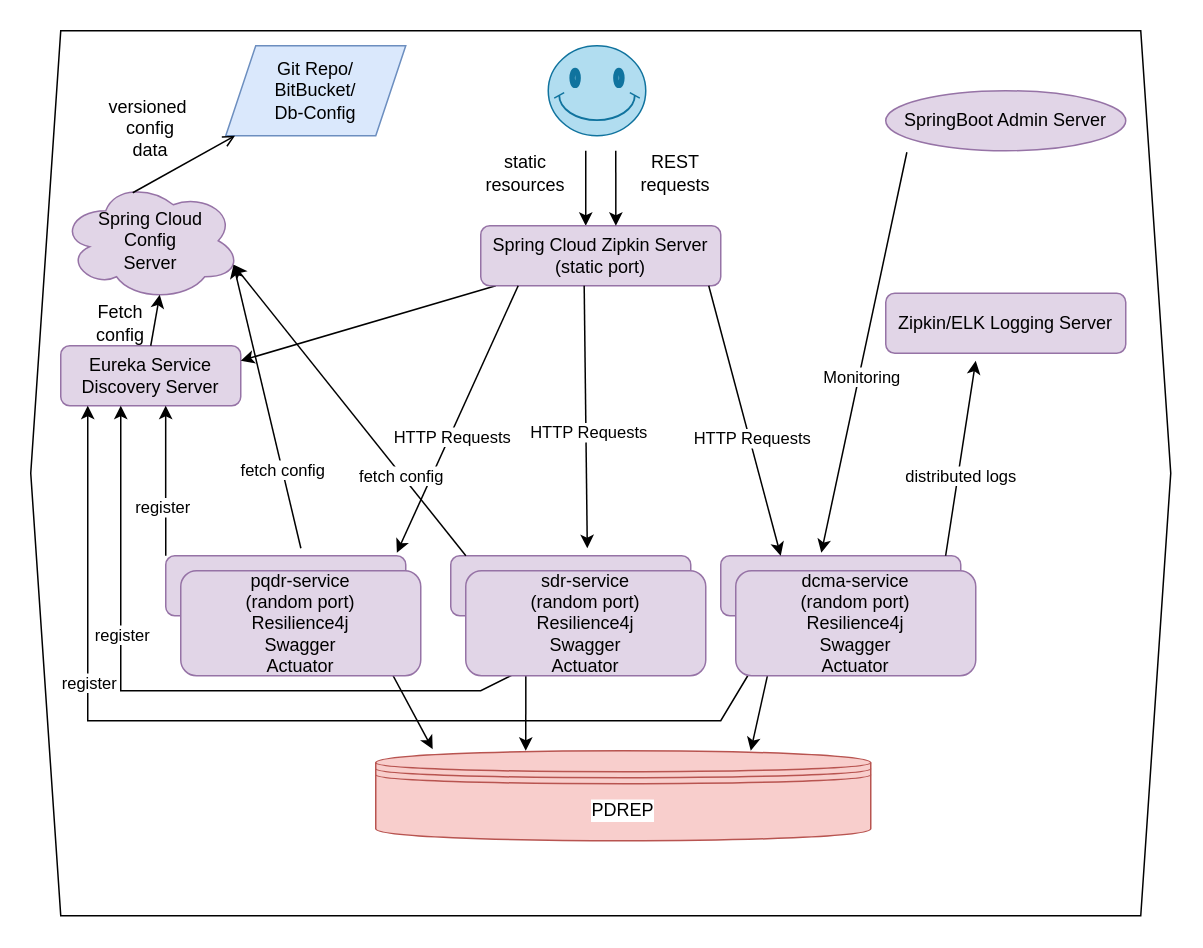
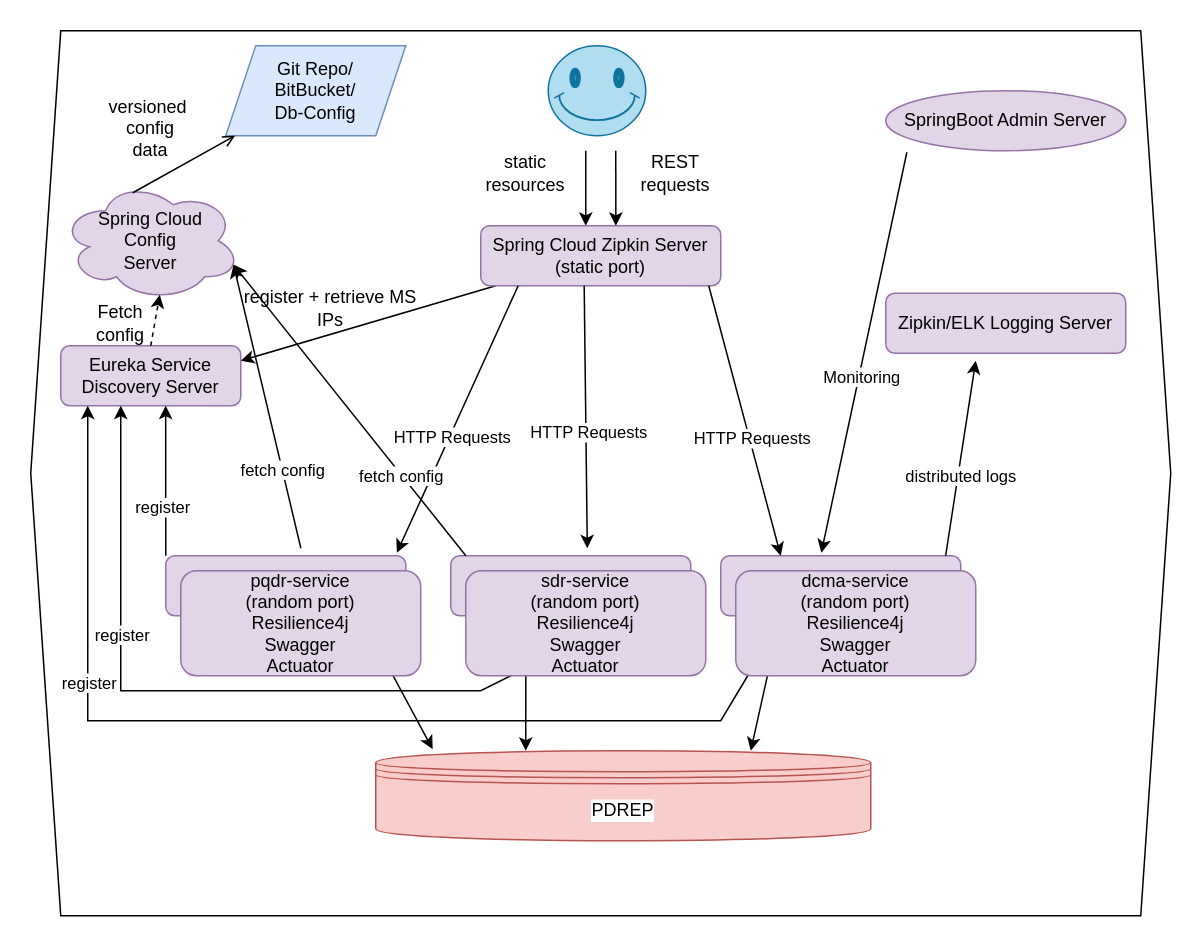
  <mxCell id="0" />
  <mxCell id="1" parent="0" />
  <mxCell id="2" value="" style="shape=hexagon;perimeter=hexagonPerimeter2;whiteSpace=wrap;html=1;fixedSize=1;labelBackgroundColor=default;fillColor=default;strokeColor=default;fontColor=default;" vertex="1" parent="1"><mxGeometry x="20" width="760" height="590" as="geometry" y="20" /></mxCell>
  <mxCell id="3" value="" style="verticalLabelPosition=bottom;verticalAlign=top;html=1;shape=mxgraph.basic.smiley;fillColor=#b1ddf0;strokeColor=#10739e;fontColor=default;" vertex="1" parent="1"><mxGeometry x="365" y="30" width="65" height="60" as="geometry" /></mxCell>
  <mxCell id="4" value="" style="endArrow=classic;html=1;rounded=0;fontColor=default;strokeColor=default;labelBackgroundColor=default;" edge="1" parent="1"><mxGeometry width="50" height="50" relative="1" as="geometry"><mxPoint x="390" y="100" as="sourcePoint" /><mxPoint x="390" y="150" as="targetPoint" /></mxGeometry></mxCell>
  <mxCell id="5" value="static resources" style="text;html=1;strokeColor=none;fillColor=none;align=center;verticalAlign=middle;whiteSpace=wrap;rounded=0;fontColor=default;" vertex="1" parent="1"><mxGeometry x="320" y="100" width="60" height="30" as="geometry" /></mxCell>
  <mxCell id="6" value="" style="endArrow=classic;html=1;rounded=0;fontColor=default;strokeColor=default;labelBackgroundColor=default;startArrow=none;" edge="1" parent="1" source="17"><mxGeometry width="50" height="50" relative="1" as="geometry"><mxPoint x="410" y="100" as="sourcePoint" /><mxPoint x="410" y="150" as="targetPoint" /><Array as="points" /></mxGeometry></mxCell>
  <mxCell id="7" value="REST requests" style="text;html=1;strokeColor=none;fillColor=none;align=center;verticalAlign=middle;whiteSpace=wrap;rounded=0;fontColor=default;" vertex="1" parent="1"><mxGeometry x="420" y="100" width="60" height="30" as="geometry" /></mxCell>
  <mxCell id="8" value="Git Repo/&lt;br&gt;BitBucket/&lt;br&gt;Db-Config&lt;br&gt;" style="shape=parallelogram;perimeter=parallelogramPerimeter;whiteSpace=wrap;html=1;fixedSize=1;strokeColor=#6c8ebf;fillColor=#dae8fc;fontColor=default;" vertex="1" parent="1"><mxGeometry x="150" y="30" width="120" height="60" as="geometry" /></mxCell>
  <mxCell id="9" value="Spring Cloud&lt;br&gt;Config&lt;br&gt;Server" style="ellipse;shape=cloud;whiteSpace=wrap;html=1;strokeColor=#9673a6;fillColor=#e1d5e7;fontColor=default;" vertex="1" parent="1"><mxGeometry x="40" y="120" width="120" height="80" as="geometry" /></mxCell>
  <mxCell id="10" value="" style="endArrow=open;html=1;rounded=0;labelBackgroundColor=default;fontColor=default;strokeColor=default;exitX=0.4;exitY=0.1;exitDx=0;exitDy=0;exitPerimeter=0;" edge="1" parent="1" source="9" target="8"><mxGeometry width="50" height="50" relative="1" as="geometry"><mxPoint x="380" y="220" as="sourcePoint" /><mxPoint x="420" y="179" as="targetPoint" /><Array as="points" /></mxGeometry></mxCell>
  <mxCell id="11" value="Eureka Service Discovery Server" style="rounded=1;whiteSpace=wrap;html=1;strokeColor=#9673a6;fillColor=#e1d5e7;fontColor=default;" vertex="1" parent="1"><mxGeometry x="40" y="230" width="120" height="40" as="geometry" /></mxCell>
- <mxCell id="12" value="" style="endArrow=classic;html=1;rounded=0;labelBackgroundColor=default;fontColor=default;strokeColor=default;entryX=0.55;entryY=0.95;entryDx=0;entryDy=0;entryPerimeter=0;exitX=0.5;exitY=0;exitDx=0;exitDy=0;" edge="1" parent="1" source="11" target="9"><mxGeometry width="50" height="50" relative="1" as="geometry"><mxPoint x="370" y="290" as="sourcePoint" /><mxPoint x="420" y="240" as="targetPoint" /></mxGeometry></mxCell>
+ <mxCell id="12" value="" style="endArrow=classic;html=1;rounded=0;labelBackgroundColor=default;fontColor=default;strokeColor=default;entryX=0.55;entryY=0.95;entryDx=0;entryDy=0;entryPerimeter=0;exitX=0.5;exitY=0;exitDx=0;exitDy=0;dashed=1;" edge="1" parent="1" source="11" target="9"><mxGeometry width="50" height="50" relative="1" as="geometry"><mxPoint x="370" y="290" as="sourcePoint" /><mxPoint x="420" y="240" as="targetPoint" /></mxGeometry></mxCell>
  <mxCell id="13" value="versioned&amp;nbsp;&lt;br&gt;config data" style="text;html=1;strokeColor=none;fillColor=none;align=center;verticalAlign=middle;whiteSpace=wrap;rounded=0;fontColor=default;" vertex="1" parent="1"><mxGeometry x="70" y="70" width="60" height="30" as="geometry" /></mxCell>
  <mxCell id="14" value="Fetch config" style="text;html=1;strokeColor=none;fillColor=none;align=center;verticalAlign=middle;whiteSpace=wrap;rounded=0;fontColor=default;" vertex="1" parent="1"><mxGeometry x="50" y="200" width="60" height="30" as="geometry" /></mxCell>
  <mxCell id="15" value="" style="endArrow=classic;html=1;rounded=0;labelBackgroundColor=default;fontColor=default;strokeColor=default;entryX=1;entryY=0.25;entryDx=0;entryDy=0;exitX=0.018;exitY=1;exitDx=0;exitDy=0;exitPerimeter=0;" edge="1" parent="1" target="11"><mxGeometry width="50" height="50" relative="1" as="geometry"><mxPoint x="330.02" y="190" as="sourcePoint" /><mxPoint x="420" y="230" as="targetPoint" /></mxGeometry></mxCell>
+ <mxCell id="16" value="register + retrieve MS IPs" style="text;html=1;strokeColor=none;fillColor=none;align=center;verticalAlign=middle;whiteSpace=wrap;rounded=0;fontColor=default;" vertex="1" parent="1"><mxGeometry x="160" y="190" width="120" height="30" as="geometry" /></mxCell>
  <mxCell id="17" value="Spring Cloud Zipkin Server&lt;br&gt;(static port)" style="rounded=1;whiteSpace=wrap;html=1;strokeColor=#9673a6;fillColor=#e1d5e7;fontColor=default;" vertex="1" parent="1"><mxGeometry x="320" y="150" width="160" height="40" as="geometry" /></mxCell>
  <mxCell id="18" value="" style="endArrow=classic;html=1;rounded=0;fontColor=default;strokeColor=default;labelBackgroundColor=default;entryX=0.563;entryY=0;entryDx=0;entryDy=0;entryPerimeter=0;" edge="1" parent="1" target="17"><mxGeometry width="50" height="50" relative="1" as="geometry"><mxPoint x="410" y="100" as="sourcePoint" /><mxPoint x="400" y="160" as="targetPoint" /></mxGeometry></mxCell>
  <mxCell id="19" value="" style="rounded=1;whiteSpace=wrap;html=1;strokeColor=#9673a6;fillColor=#e1d5e7;fontColor=default;" vertex="1" parent="1"><mxGeometry x="110" y="370" width="160" height="40" as="geometry" /></mxCell>
  <mxCell id="20" value="" style="rounded=1;whiteSpace=wrap;html=1;strokeColor=#9673a6;fillColor=#e1d5e7;fontColor=default;" vertex="1" parent="1"><mxGeometry x="300" y="370" width="160" height="40" as="geometry" /></mxCell>
  <mxCell id="21" value="" style="rounded=1;whiteSpace=wrap;html=1;strokeColor=#9673a6;fillColor=#e1d5e7;fontColor=default;direction=west;" vertex="1" parent="1"><mxGeometry x="480" y="370" width="160" height="40" as="geometry" /></mxCell>
  <mxCell id="22" value="" style="endArrow=classic;html=1;rounded=0;labelBackgroundColor=default;fontColor=default;strokeColor=default;entryX=0.583;entryY=1;entryDx=0;entryDy=0;exitX=0;exitY=0;exitDx=0;exitDy=0;entryPerimeter=0;" edge="1" parent="1" source="19" target="11"><mxGeometry width="50" height="50" relative="1" as="geometry"><mxPoint x="340.02" y="200" as="sourcePoint" /><mxPoint x="170" y="250" as="targetPoint" /></mxGeometry></mxCell>
  <mxCell id="23" value="register" style="edgeLabel;html=1;align=center;verticalAlign=middle;resizable=0;points=[];fontColor=default;" vertex="1" connectable="0" parent="22"><mxGeometry x="-0.338" y="2" relative="1" as="geometry"><mxPoint as="offset" /></mxGeometry></mxCell>
  <mxCell id="24" value="" style="endArrow=classic;html=1;rounded=0;labelBackgroundColor=default;fontColor=default;strokeColor=default;" edge="1" parent="1"><mxGeometry width="50" height="50" relative="1" as="geometry"><mxPoint x="320" y="440" as="sourcePoint" /><mxPoint x="80" y="270" as="targetPoint" /><Array as="points"><mxPoint x="340" y="450" /><mxPoint x="320" y="460" /><mxPoint x="80" y="460" /></Array></mxGeometry></mxCell>
  <mxCell id="25" value="register" style="edgeLabel;html=1;align=center;verticalAlign=middle;resizable=0;points=[];fontColor=default;" vertex="1" connectable="0" parent="24"><mxGeometry x="0.356" relative="1" as="geometry"><mxPoint as="offset" /></mxGeometry></mxCell>
  <mxCell id="26" value="" style="endArrow=classic;html=1;rounded=0;labelBackgroundColor=default;fontColor=default;strokeColor=default;entryX=0.15;entryY=1;entryDx=0;entryDy=0;startArrow=none;entryPerimeter=0;exitX=0.95;exitY=0;exitDx=0;exitDy=0;exitPerimeter=0;" edge="1" parent="1" source="44" target="11"><mxGeometry width="50" height="50" relative="1" as="geometry"><mxPoint x="510" y="450" as="sourcePoint" /><mxPoint x="149" y="280" as="targetPoint" /><Array as="points"><mxPoint x="480" y="480" /><mxPoint x="58" y="480" /></Array></mxGeometry></mxCell>
  <mxCell id="27" value="register" style="edgeLabel;html=1;align=center;verticalAlign=middle;resizable=0;points=[];fontColor=default;labelBackgroundColor=default;" vertex="1" connectable="0" parent="26"><mxGeometry x="0.445" relative="1" as="geometry"><mxPoint as="offset" /></mxGeometry></mxCell>
  <mxCell id="28" value="" style="endArrow=classic;html=1;rounded=0;labelBackgroundColor=default;fontColor=default;strokeColor=default;exitX=0.156;exitY=1;exitDx=0;exitDy=0;exitPerimeter=0;entryX=0.963;entryY=-0.05;entryDx=0;entryDy=0;entryPerimeter=0;" edge="1" parent="1" source="17" target="19"><mxGeometry width="50" height="50" relative="1" as="geometry"><mxPoint x="370" y="270" as="sourcePoint" /><mxPoint x="420" y="220" as="targetPoint" /></mxGeometry></mxCell>
  <mxCell id="29" value="HTTP Requests" style="edgeLabel;html=1;align=center;verticalAlign=middle;resizable=0;points=[];fontColor=default;" vertex="1" connectable="0" parent="28"><mxGeometry x="0.122" relative="1" as="geometry"><mxPoint x="1" as="offset" /></mxGeometry></mxCell>
  <mxCell id="30" value="" style="endArrow=classic;html=1;rounded=0;labelBackgroundColor=default;fontColor=default;strokeColor=default;exitX=0.431;exitY=1;exitDx=0;exitDy=0;entryX=0.569;entryY=-0.125;entryDx=0;entryDy=0;entryPerimeter=0;exitPerimeter=0;" edge="1" parent="1" source="17" target="20"><mxGeometry width="50" height="50" relative="1" as="geometry"><mxPoint x="354.96" y="200" as="sourcePoint" /><mxPoint x="274.08" y="378" as="targetPoint" /></mxGeometry></mxCell>
  <mxCell id="31" value="HTTP Requests" style="edgeLabel;html=1;align=center;verticalAlign=middle;resizable=0;points=[];fontColor=default;" vertex="1" connectable="0" parent="30"><mxGeometry x="0.122" relative="1" as="geometry"><mxPoint x="1" as="offset" /></mxGeometry></mxCell>
  <mxCell id="32" value="" style="endArrow=classic;html=1;rounded=0;labelBackgroundColor=default;fontColor=default;strokeColor=default;exitX=0.95;exitY=1;exitDx=0;exitDy=0;entryX=0.75;entryY=1;entryDx=0;entryDy=0;exitPerimeter=0;" edge="1" parent="1" source="17" target="21"><mxGeometry width="50" height="50" relative="1" as="geometry"><mxPoint x="398.96" y="200" as="sourcePoint" /><mxPoint x="401.04" y="375" as="targetPoint" /></mxGeometry></mxCell>
  <mxCell id="33" value="HTTP Requests" style="edgeLabel;html=1;align=center;verticalAlign=middle;resizable=0;points=[];fontColor=default;" vertex="1" connectable="0" parent="32"><mxGeometry x="0.122" relative="1" as="geometry"><mxPoint x="1" as="offset" /></mxGeometry></mxCell>
  <mxCell id="34" value="" style="endArrow=classic;html=1;rounded=0;labelBackgroundColor=default;fontColor=default;strokeColor=default;entryX=0.96;entryY=0.7;entryDx=0;entryDy=0;entryPerimeter=0;exitX=0.563;exitY=-0.125;exitDx=0;exitDy=0;exitPerimeter=0;" edge="1" parent="1" source="19" target="9"><mxGeometry width="50" height="50" relative="1" as="geometry"><mxPoint x="370" y="270" as="sourcePoint" /><mxPoint x="420" y="220" as="targetPoint" /></mxGeometry></mxCell>
  <mxCell id="35" value="fetch config" style="edgeLabel;html=1;align=center;verticalAlign=middle;resizable=0;points=[];fontColor=default;" vertex="1" connectable="0" parent="34"><mxGeometry x="-0.438" relative="1" as="geometry"><mxPoint y="1" as="offset" /></mxGeometry></mxCell>
  <mxCell id="36" value="" style="endArrow=classic;html=1;rounded=0;labelBackgroundColor=default;fontColor=default;strokeColor=default;entryX=0.96;entryY=0.7;entryDx=0;entryDy=0;entryPerimeter=0;exitX=0.063;exitY=0;exitDx=0;exitDy=0;exitPerimeter=0;" edge="1" parent="1" source="20" target="9"><mxGeometry width="50" height="50" relative="1" as="geometry"><mxPoint x="310" y="360" as="sourcePoint" /><mxPoint x="165.2" y="186" as="targetPoint" /></mxGeometry></mxCell>
  <mxCell id="37" value="fetch config" style="edgeLabel;html=1;align=center;verticalAlign=middle;resizable=0;points=[];fontColor=default;" vertex="1" connectable="0" parent="36"><mxGeometry x="-0.438" relative="1" as="geometry"><mxPoint y="1" as="offset" /></mxGeometry></mxCell>
  <mxCell id="38" value="SpringBoot Admin Server" style="ellipse;whiteSpace=wrap;html=1;strokeColor=#9673a6;fillColor=#e1d5e7;fontColor=default;" vertex="1" parent="1"><mxGeometry x="590" y="60" width="160" height="40" as="geometry" /></mxCell>
  <mxCell id="39" value="Zipkin/ELK Logging Server" style="rounded=1;whiteSpace=wrap;html=1;strokeColor=#9673a6;fillColor=#e1d5e7;fontColor=default;" vertex="1" parent="1"><mxGeometry x="590" y="195" width="160" height="40" as="geometry" /></mxCell>
  <mxCell id="40" value="PDREP" style="shape=datastore;whiteSpace=wrap;html=1;labelBackgroundColor=default;strokeColor=#b85450;fillColor=#f8cecc;fontColor=default;" vertex="1" parent="1"><mxGeometry x="250" y="500" width="330" height="60" as="geometry" /></mxCell>
  <mxCell id="41" value="" style="endArrow=classic;html=1;rounded=0;labelBackgroundColor=default;fontColor=default;strokeColor=default;exitX=0.813;exitY=1;exitDx=0;exitDy=0;exitPerimeter=0;entryX=0.115;entryY=-0.017;entryDx=0;entryDy=0;entryPerimeter=0;" edge="1" parent="1" source="19" target="40"><mxGeometry width="50" height="50" relative="1" as="geometry"><mxPoint x="370" y="480" as="sourcePoint" /><mxPoint x="420" y="430" as="targetPoint" /></mxGeometry></mxCell>
  <mxCell id="42" value="" style="endArrow=classic;html=1;rounded=0;labelBackgroundColor=default;fontColor=default;strokeColor=default;exitX=0.313;exitY=1;exitDx=0;exitDy=0;exitPerimeter=0;" edge="1" parent="1" source="20"><mxGeometry width="50" height="50" relative="1" as="geometry"><mxPoint x="250.08" y="420" as="sourcePoint" /><mxPoint x="350" y="500" as="targetPoint" /></mxGeometry></mxCell>
  <mxCell id="43" value="" style="endArrow=classic;html=1;rounded=0;labelBackgroundColor=default;fontColor=default;strokeColor=default;exitX=0.75;exitY=0;exitDx=0;exitDy=0;" edge="1" parent="1" source="21"><mxGeometry width="50" height="50" relative="1" as="geometry"><mxPoint x="360.08" y="420" as="sourcePoint" /><mxPoint x="500" y="500" as="targetPoint" /></mxGeometry></mxCell>
  <mxCell id="44" value="dcma-service&lt;br&gt;(random port)&lt;br&gt;Resilience4j&lt;br&gt;Swagger&lt;br&gt;Actuator" style="rounded=1;whiteSpace=wrap;html=1;strokeColor=#9673a6;fillColor=#e1d5e7;fontColor=default;direction=west;" vertex="1" parent="1"><mxGeometry x="490" y="380" width="160" height="70" as="geometry" /></mxCell>
  <mxCell id="45" value="sdr-service&lt;br&gt;(random port)&lt;br&gt;Resilience4j&lt;br&gt;Swagger&lt;br&gt;Actuator" style="rounded=1;whiteSpace=wrap;html=1;strokeColor=#9673a6;fillColor=#e1d5e7;fontColor=default;" vertex="1" parent="1"><mxGeometry x="310" y="380" width="160" height="70" as="geometry" /></mxCell>
  <mxCell id="46" value="pqdr-service&lt;br&gt;(random port)&lt;br&gt;Resilience4j&lt;br&gt;Swagger&lt;br&gt;Actuator" style="rounded=1;whiteSpace=wrap;html=1;strokeColor=#9673a6;fillColor=#e1d5e7;fontColor=default;" vertex="1" parent="1"><mxGeometry x="120" y="380" width="160" height="70" as="geometry" /></mxCell>
  <mxCell id="47" value="" style="endArrow=classic;html=1;rounded=0;labelBackgroundColor=default;fontColor=default;strokeColor=default;entryX=0.375;entryY=1.125;entryDx=0;entryDy=0;entryPerimeter=0;exitX=0.063;exitY=1;exitDx=0;exitDy=0;exitPerimeter=0;" edge="1" parent="1" source="21" target="39"><mxGeometry width="50" height="50" relative="1" as="geometry"><mxPoint x="370" y="300" as="sourcePoint" /><mxPoint x="420" y="250" as="targetPoint" /></mxGeometry></mxCell>
  <mxCell id="48" value="distributed logs" style="edgeLabel;html=1;align=center;verticalAlign=middle;resizable=0;points=[];fontColor=default;" vertex="1" connectable="0" parent="47"><mxGeometry x="-0.182" y="-1" relative="1" as="geometry"><mxPoint as="offset" /></mxGeometry></mxCell>
  <mxCell id="49" value="" style="endArrow=classic;html=1;rounded=0;labelBackgroundColor=default;fontColor=default;strokeColor=default;exitX=0.088;exitY=1.025;exitDx=0;exitDy=0;entryX=0.581;entryY=1.05;entryDx=0;entryDy=0;exitPerimeter=0;entryPerimeter=0;" edge="1" parent="1" source="38" target="21"><mxGeometry width="50" height="50" relative="1" as="geometry"><mxPoint x="482" y="200" as="sourcePoint" /><mxPoint x="530" y="380" as="targetPoint" /></mxGeometry></mxCell>
  <mxCell id="50" value="Monitoring" style="edgeLabel;html=1;align=center;verticalAlign=middle;resizable=0;points=[];fontColor=default;" vertex="1" connectable="0" parent="49"><mxGeometry x="0.122" relative="1" as="geometry"><mxPoint x="1" as="offset" /></mxGeometry></mxCell>
